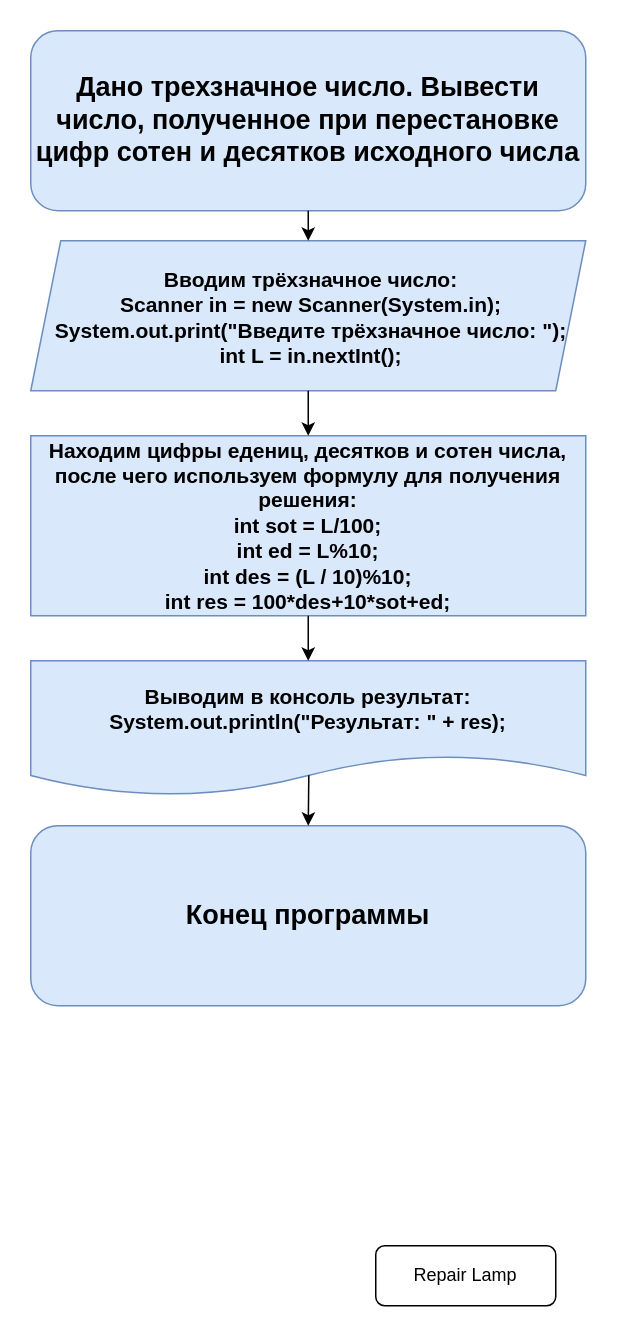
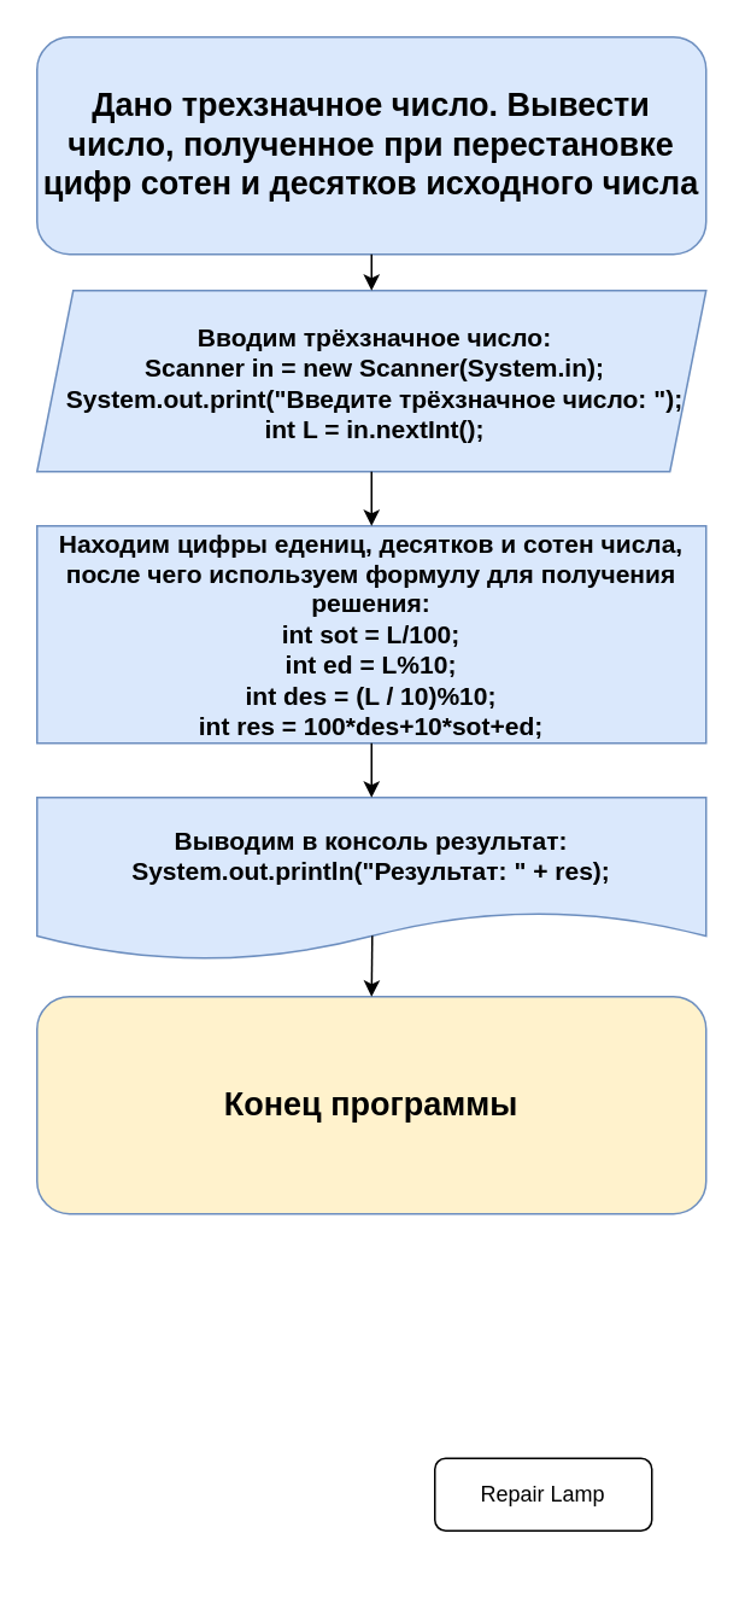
  <mxCell id="0" />
  <mxCell id="1" parent="0" />
  <mxCell id="2" value="&lt;font style=&quot;font-size: 18px;&quot;&gt;Дано трехзначное число. Вывести число, полученное при перестановке цифр сотен и десятков исходного числа&lt;/font&gt;" style="rounded=1;whiteSpace=wrap;html=1;fontSize=18;glass=0;strokeWidth=1;shadow=0;fontStyle=1;fillColor=#dae8fc;strokeColor=#6c8ebf;" parent="1" vertex="1"><mxGeometry x="20" width="370" height="120" as="geometry" y="20" /></mxCell>
- <mxCell id="3" value="Repair Lamp" style="rounded=1;whiteSpace=wrap;html=1;fontSize=12;glass=0;strokeWidth=1;shadow=0;" parent="1" vertex="1"><mxGeometry x="250" y="830" width="120" height="40" as="geometry" /></mxCell>
+ <mxCell id="3" value="Repair Lamp" style="rounded=1;whiteSpace=wrap;html=1;fontSize=12;glass=0;strokeWidth=1;shadow=0;" parent="1" vertex="1"><mxGeometry x="240" y="805" width="120" height="40" as="geometry" /></mxCell>
  <mxCell id="4" value="Вводим трёхзначное число:&#10;Scanner in = new Scanner(System.in);&#10;System.out.print(&quot;Введите трёхзначное число: &quot;);&#10;int L = in.nextInt();" style="shape=parallelogram;perimeter=parallelogramPerimeter;fixedSize=1;fillColor=#dae8fc;strokeColor=#6c8ebf;fontStyle=1;fontSize=14;fontFamily=Helvetica;horizontal=1;align=center;verticalAlign=middle;textDirection=ltr;fontColor=default;labelBackgroundColor=none;labelBorderColor=none;spacingTop=1;spacingLeft=4;" vertex="1" parent="1"><mxGeometry x="20" y="160" width="370" height="100" as="geometry" /></mxCell>
  <mxCell id="5" value="" style="endArrow=classic;html=1;rounded=0;fontFamily=Helvetica;fontSize=9;fontColor=default;exitX=0.5;exitY=1;exitDx=0;exitDy=0;entryX=0.5;entryY=0;entryDx=0;entryDy=0;" edge="1" parent="1" source="2" target="4"><mxGeometry width="50" height="50" relative="1" as="geometry"><mxPoint x="60" y="320" as="sourcePoint" /><mxPoint x="110" y="270" as="targetPoint" /></mxGeometry></mxCell>
  <mxCell id="6" value="&lt;font color=&quot;#000000&quot;&gt;Находим цифры едениц, десятков и сотен числа, после чего используем формулу для получения решения:&lt;br&gt;int sot = L/100;&lt;br&gt;int ed = L%10;&lt;br&gt;int des = (L / 10)%10;&lt;br&gt;int res = 100*des+10*sot+ed;&lt;br&gt;&lt;/font&gt;" style="rounded=0;whiteSpace=wrap;html=1;labelBackgroundColor=none;labelBorderColor=none;fontFamily=Helvetica;fontSize=14;fillColor=#dae8fc;strokeColor=#6c8ebf;fontStyle=1" vertex="1" parent="1"><mxGeometry x="20" y="290" width="370" height="120" as="geometry" /></mxCell>
  <mxCell id="7" value="" style="endArrow=classic;html=1;rounded=0;fontFamily=Helvetica;fontSize=14;fontColor=#000000;exitX=0.5;exitY=1;exitDx=0;exitDy=0;entryX=0.5;entryY=0;entryDx=0;entryDy=0;" edge="1" parent="1" source="4" target="6"><mxGeometry width="50" height="50" relative="1" as="geometry"><mxPoint x="60" y="320" as="sourcePoint" /><mxPoint x="110" y="270" as="targetPoint" /></mxGeometry></mxCell>
  <mxCell id="8" value="Выводим в консоль результат:&lt;br&gt;System.out.println(&quot;Результат: &quot; + res);" style="shape=document;whiteSpace=wrap;html=1;boundedLbl=1;labelBackgroundColor=none;labelBorderColor=none;fontFamily=Helvetica;fontSize=14;fillColor=#dae8fc;strokeColor=#6c8ebf;fontStyle=1" vertex="1" parent="1"><mxGeometry x="20" y="440" width="370" height="90" as="geometry" /></mxCell>
  <mxCell id="9" value="" style="endArrow=classic;html=1;rounded=0;fontFamily=Helvetica;fontSize=14;fontColor=#000000;exitX=0.5;exitY=1;exitDx=0;exitDy=0;entryX=0.5;entryY=0;entryDx=0;entryDy=0;" edge="1" parent="1" source="6" target="8"><mxGeometry width="50" height="50" relative="1" as="geometry"><mxPoint x="60" y="320" as="sourcePoint" /><mxPoint x="110" y="270" as="targetPoint" /></mxGeometry></mxCell>
- <mxCell id="10" value="Конец программы" style="rounded=1;whiteSpace=wrap;html=1;fontSize=18;glass=0;strokeWidth=1;shadow=0;fontStyle=1;fillColor=#dae8fc;strokeColor=#6c8ebf;" vertex="1" parent="1"><mxGeometry x="20" y="550" width="370" height="120" as="geometry" /></mxCell>
+ <mxCell id="10" value="Конец программы" style="rounded=1;whiteSpace=wrap;html=1;fontSize=18;glass=0;strokeWidth=1;shadow=0;fontStyle=1;fillColor=#fff2cc;strokeColor=#6c8ebf;" vertex="1" parent="1"><mxGeometry x="20" y="550" width="370" height="120" as="geometry" /></mxCell>
  <mxCell id="11" value="" style="endArrow=classic;html=1;rounded=0;fontFamily=Helvetica;fontSize=18;fontColor=#000000;entryX=0.5;entryY=0;entryDx=0;entryDy=0;exitX=0.501;exitY=0.849;exitDx=0;exitDy=0;exitPerimeter=0;" edge="1" parent="1" source="8" target="10"><mxGeometry width="50" height="50" relative="1" as="geometry"><mxPoint x="210" y="530" as="sourcePoint" /><mxPoint x="110" y="400" as="targetPoint" /></mxGeometry></mxCell>
